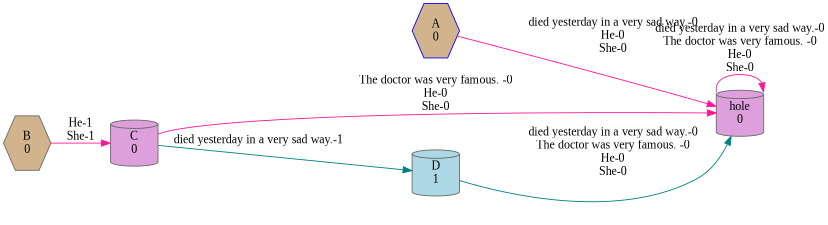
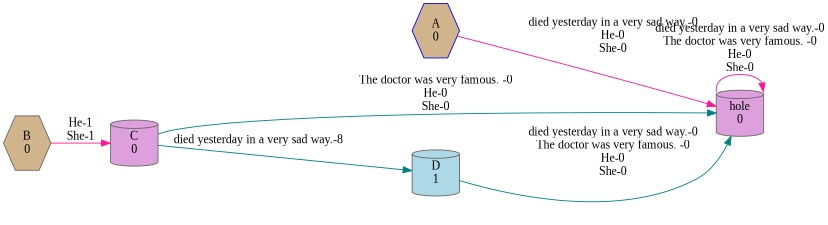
  digraph {
    fontname="Liberation Serif"
    rankdir=LR
    node [color=gray40 fillcolor=tan fontname="Liberation Serif" shape=cylinder style=filled]
    edge [color=deeppink fontname="Liberation Serif"]
    n1 [color=blue label="A\n0" shape=hexagon]
    n2 [fillcolor=plum label="hole\n0"]
    n3 [label="B\n0" shape=hexagon]
    n4 [fillcolor=plum label="C\n0"]
    n5 [fillcolor=lightblue label="D\n1"]
    n1 -> n2 [label="died yesterday in a very sad way.-0\nHe-0\nShe-0"]
    n2 -> n2 [label="died yesterday in a very sad way.-0\nThe doctor was very famous. -0\nHe-0\nShe-0"]
    n3 -> n4 [label="He-1\nShe-1"]
-   n4 -> n2 [label="The doctor was very famous. -0\nHe-0\nShe-0"]
-   n4 -> n5 [color=teal label="died yesterday in a very sad way.-1"]
+   n4 -> n2 [color=teal label="The doctor was very famous. -0\nHe-0\nShe-0"]
+   n4 -> n5 [color=teal label="died yesterday in a very sad way.-8"]
    n5 -> n2 [color=teal label="died yesterday in a very sad way.-0\nThe doctor was very famous. -0\nHe-0\nShe-0"]
  }
